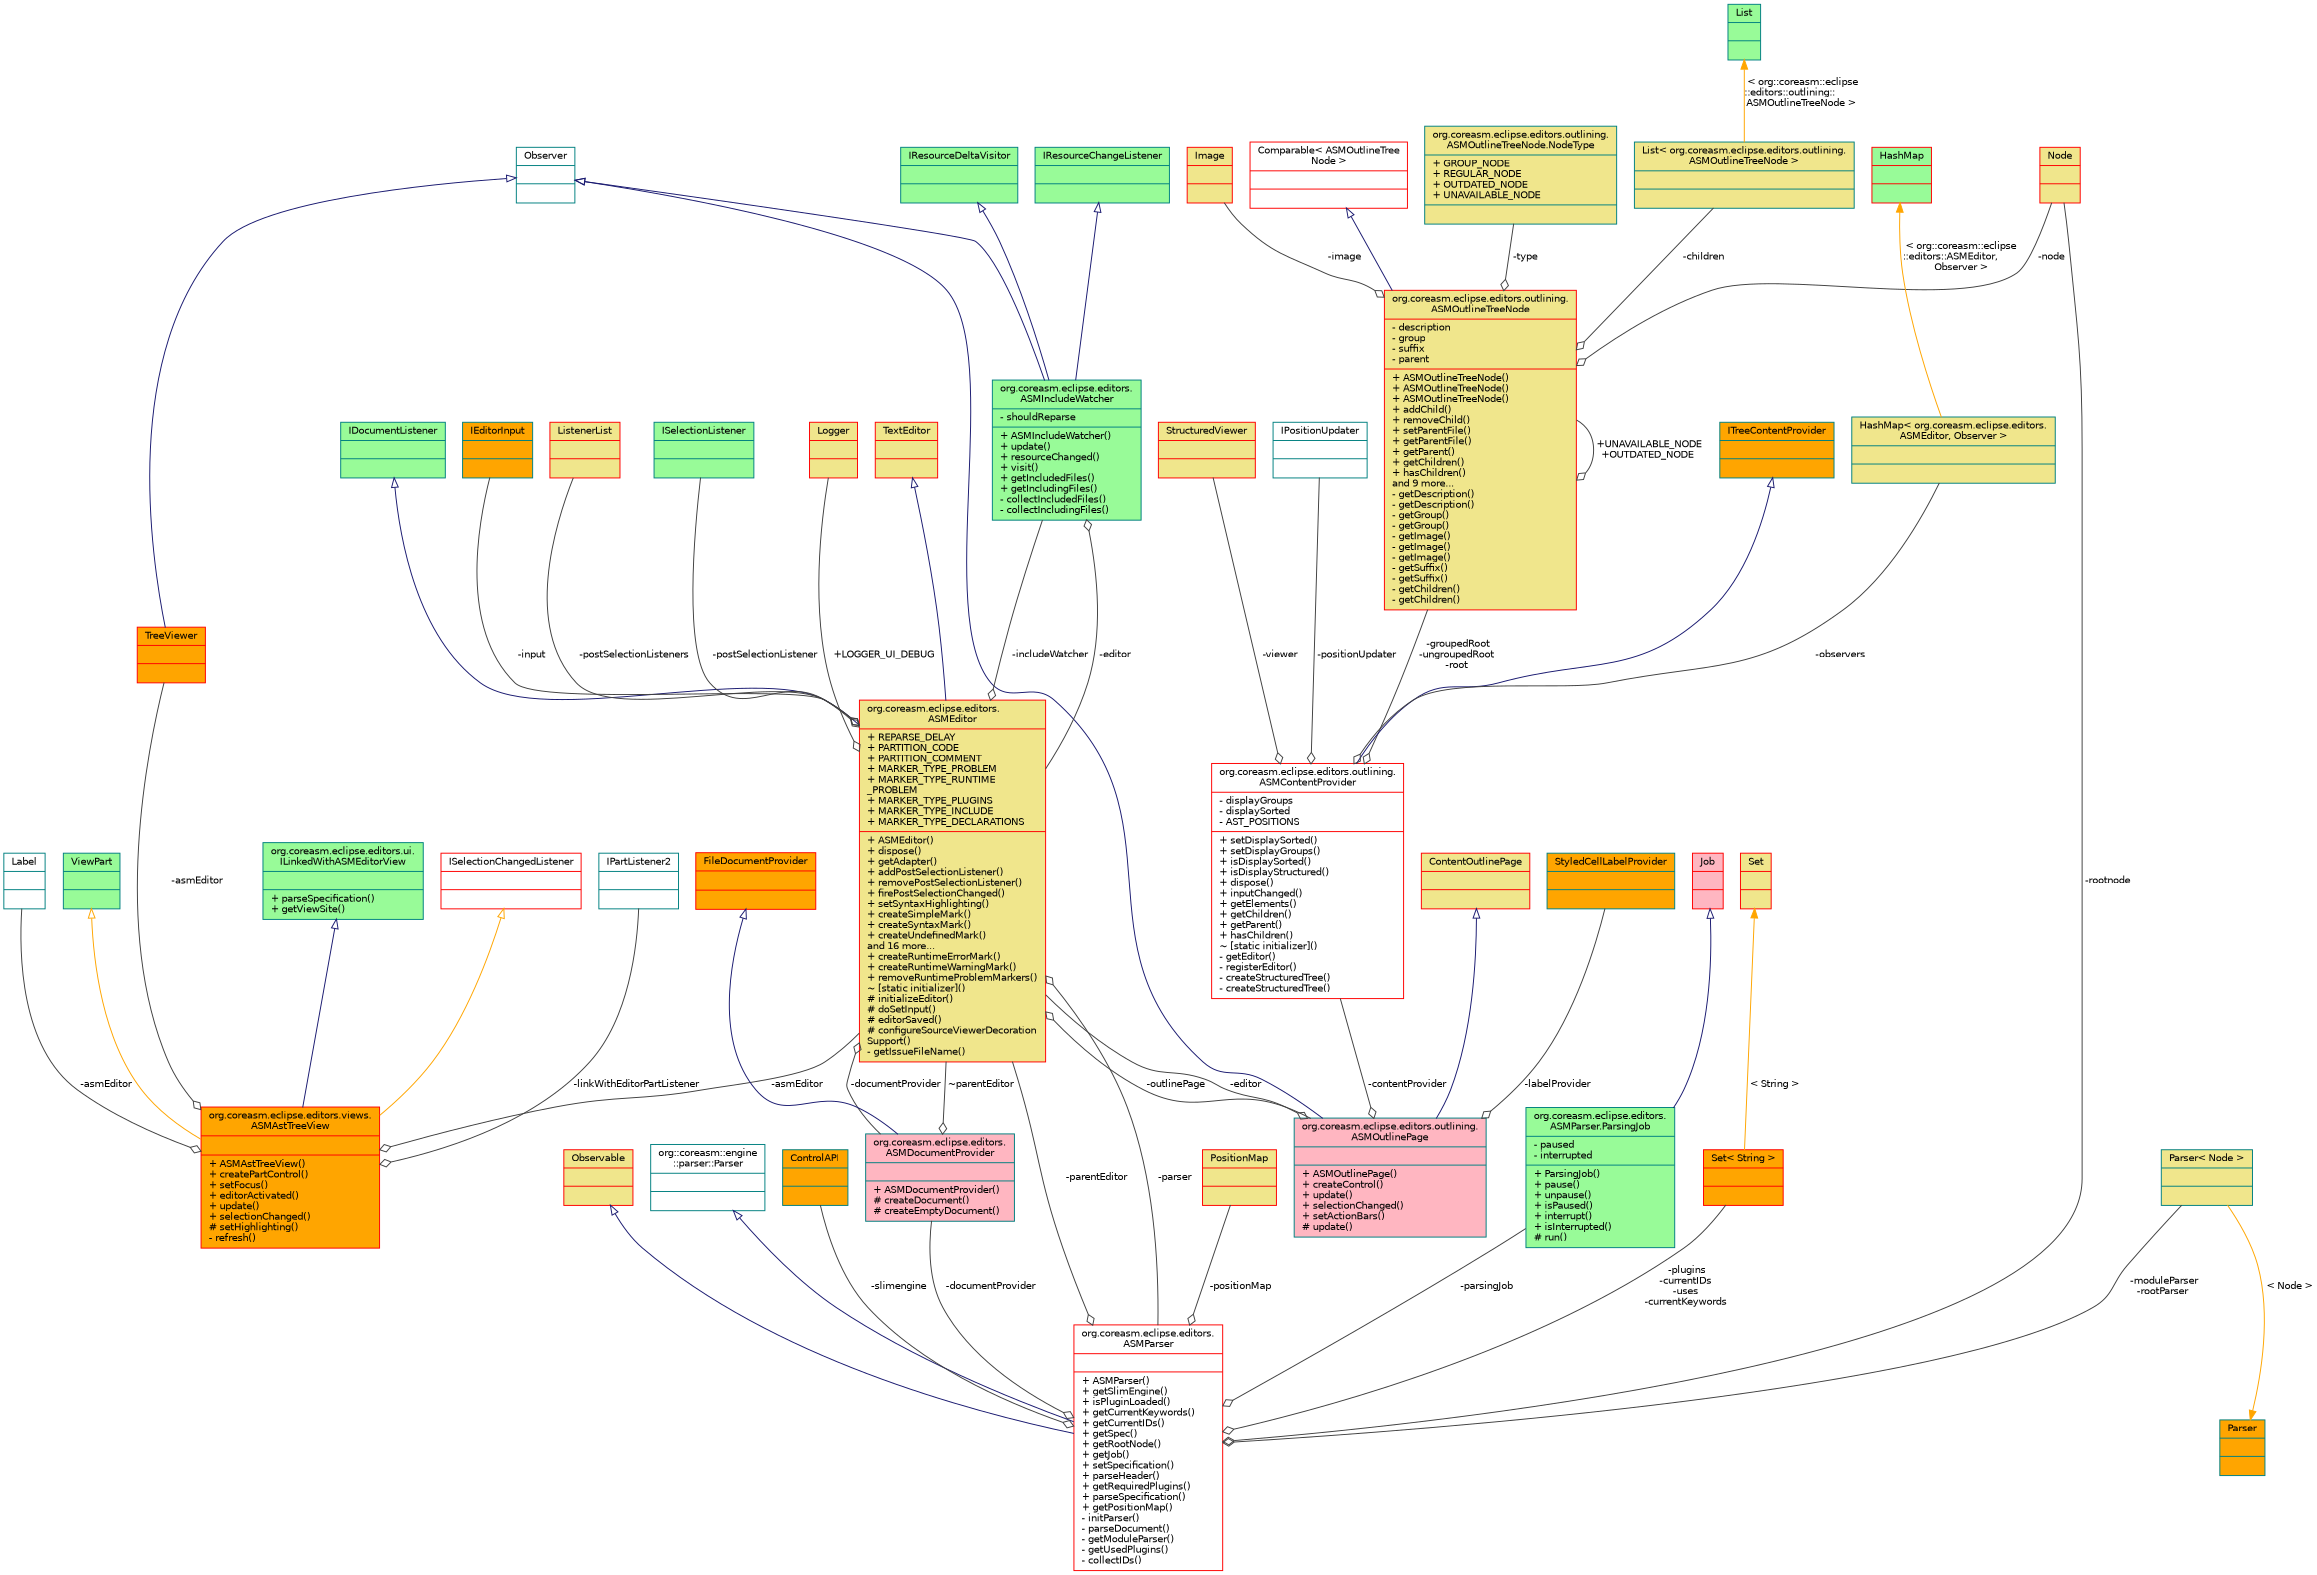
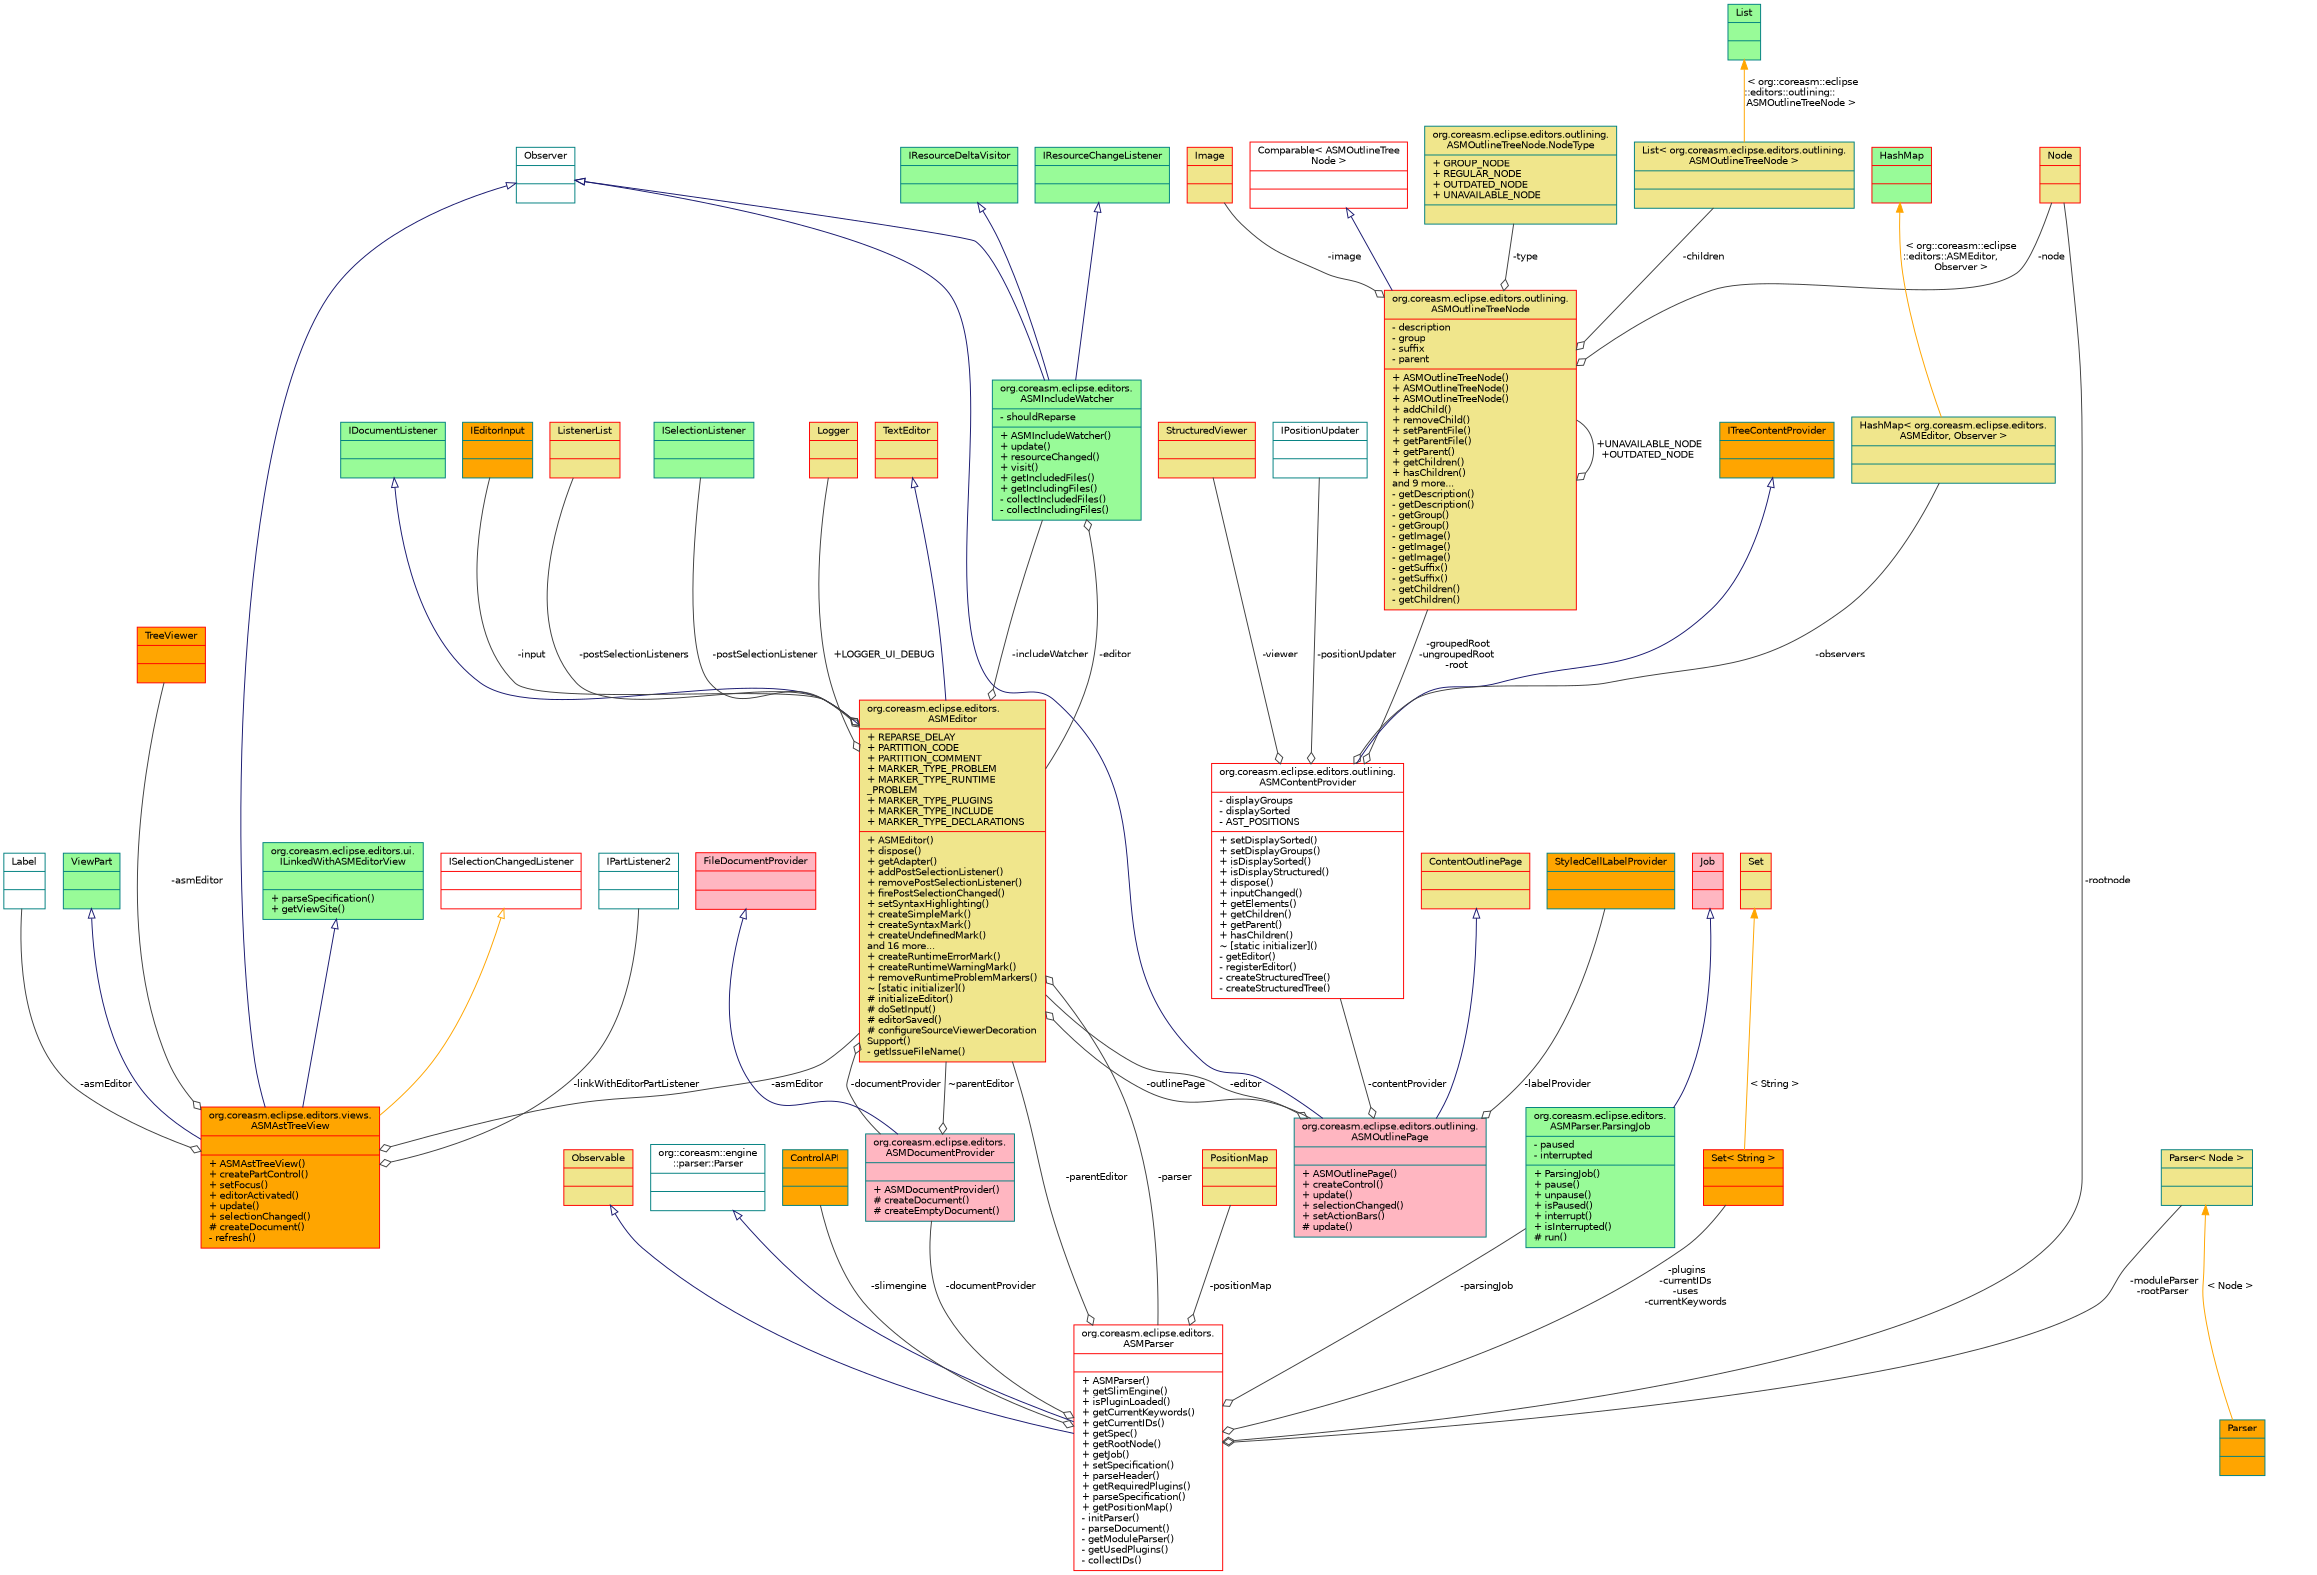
  digraph {
    node [color=teal fillcolor=khaki fontname=Helvetica fontsize=10 shape=record style=filled]
    edge [color=grey25 fontname=Helvetica fontsize=10 labelfontname=Helvetica labelfontsize=10 style=solid arrowhead=odiamond]
-   n1 [color=red fillcolor=orange fontcolor=black height=0.2 label="{org.coreasm.eclipse.editors.views.\lASMAstTreeView\n||+ ASMAstTreeView()\l+ createPartControl()\l+ setFocus()\l+ editorActivated()\l+ update()\l+ selectionChanged()\l# setHighlighting()\l- refresh()\l}" width=0.4]
+   n1 [color=red fillcolor=orange fontcolor=black height=0.2 label="{org.coreasm.eclipse.editors.views.\lASMAstTreeView\n||+ ASMAstTreeView()\l+ createPartControl()\l+ setFocus()\l+ editorActivated()\l+ update()\l+ selectionChanged()\l# createDocument()\l- refresh()\l}" width=0.4]
    n2 [fillcolor=palegreen height=0.2 label="{ViewPart\n||}" width=0.4]
    n3 [fillcolor=palegreen height=0.2 label="{org.coreasm.eclipse.editors.ui.\lILinkedWithASMEditorView\n||+ parseSpecification()\l+ getViewSite()\l}" width=0.4]
    n4 [color=red fillcolor=white height=0.2 label="{ISelectionChangedListener\n||}" width=0.4]
    n5 [fillcolor=white height=0.2 label="{Observer\n||}" width=0.4]
    n6 [fillcolor=palegreen height=0.2 label="{org.coreasm.eclipse.editors.\lASMIncludeWatcher\n|- shouldReparse\l|+ ASMIncludeWatcher()\l+ update()\l+ resourceChanged()\l+ visit()\l+ getIncludedFiles()\l+ getIncludingFiles()\l- collectIncludedFiles()\l- collectIncludingFiles()\l}" width=0.4]
    n7 [fillcolor=lightpink height=0.2 label="{org.coreasm.eclipse.editors.outlining.\lASMOutlinePage\n||+ ASMOutlinePage()\l+ createControl()\l+ update()\l+ selectionChanged()\l+ setActionBars()\l# update()\l}" width=0.4]
    n8 [color=red height=0.2 label="{org.coreasm.eclipse.editors.\lASMEditor\n|+ REPARSE_DELAY\l+ PARTITION_CODE\l+ PARTITION_COMMENT\l+ MARKER_TYPE_PROBLEM\l+ MARKER_TYPE_RUNTIME\l_PROBLEM\l+ MARKER_TYPE_PLUGINS\l+ MARKER_TYPE_INCLUDE\l+ MARKER_TYPE_DECLARATIONS\l|+ ASMEditor()\l+ dispose()\l+ getAdapter()\l+ addPostSelectionListener()\l+ removePostSelectionListener()\l+ firePostSelectionChanged()\l+ setSyntaxHighlighting()\l+ createSimpleMark()\l+ createSyntaxMark()\l+ createUndefinedMark()\land 16 more...\l+ createRuntimeErrorMark()\l+ createRuntimeWarningMark()\l+ removeRuntimeProblemMarkers()\l~ [static initializer]()\l# initializeEditor()\l# doSetInput()\l# editorSaved()\l# configureSourceViewerDecoration\lSupport()\l- getIssueFileName()\l}" width=0.4]
    n9 [color=red fillcolor=orange height=0.2 label="{TreeViewer\n||}" width=0.4]
    n10 [fillcolor=white height=0.2 label="{IPartListener2\n||}" width=0.4]
    n11 [fillcolor=lightpink height=0.2 label="{org.coreasm.eclipse.editors.\lASMDocumentProvider\n||+ ASMDocumentProvider()\l# createDocument()\l# createEmptyDocument()\l}" width=0.4]
    n12 [color=red fillcolor=white height=0.2 label="{org.coreasm.eclipse.editors.\lASMParser\n||+ ASMParser()\l+ getSlimEngine()\l+ isPluginLoaded()\l+ getCurrentKeywords()\l+ getCurrentIDs()\l+ getSpec()\l+ getRootNode()\l+ getJob()\l+ setSpecification()\l+ parseHeader()\l+ getRequiredPlugins()\l+ parseSpecification()\l+ getPositionMap()\l- initParser()\l- parseDocument()\l- getModuleParser()\l- getUsedPlugins()\l- collectIDs()\l}" width=0.4]
    n13 [color=red height=0.2 label="{TextEditor\n||}" width=0.4]
    n14 [fillcolor=palegreen height=0.2 label="{IDocumentListener\n||}" width=0.4]
    n15 [fillcolor=orange height=0.2 label="{IEditorInput\n||}" width=0.4]
    n16 [color=red height=0.2 label="{ListenerList\n||}" width=0.4]
    n17 [fillcolor=palegreen height=0.2 label="{ISelectionListener\n||}" width=0.4]
-   n18 [color=red fillcolor=orange height=0.2 label="{FileDocumentProvider\n||}" width=0.4]
+   n18 [color=red fillcolor=lightpink height=0.2 label="{FileDocumentProvider\n||}" width=0.4]
    n19 [color=red height=0.2 label="{Logger\n||}" width=0.4]
    n20 [fillcolor=palegreen height=0.2 label="{IResourceChangeListener\n||}" width=0.4]
    n21 [fillcolor=palegreen height=0.2 label="{IResourceDeltaVisitor\n||}" width=0.4]
    n22 [color=red height=0.2 label="{Observable\n||}" width=0.4]
    n23 [fillcolor=white height=0.2 label="{org::coreasm::engine\l::parser::Parser\n||}" width=0.4]
    n24 [fillcolor=orange height=0.2 label="{ControlAPI\n||}" width=0.4]
    n25 [color=red height=0.2 label="{Node\n||}" width=0.4]
    n26 [color=red height=0.2 label="{org.coreasm.eclipse.editors.outlining.\lASMOutlineTreeNode\n|- description\l- group\l- suffix\l- parent\l|+ ASMOutlineTreeNode()\l+ ASMOutlineTreeNode()\l+ ASMOutlineTreeNode()\l+ addChild()\l+ removeChild()\l+ setParentFile()\l+ getParentFile()\l+ getParent()\l+ getChildren()\l+ hasChildren()\land 9 more...\l- getDescription()\l- getDescription()\l- getGroup()\l- getGroup()\l- getImage()\l- getImage()\l- getImage()\l- getSuffix()\l- getSuffix()\l- getChildren()\l- getChildren()\l}" width=0.4]
    n27 [color=red fillcolor=white height=0.2 label="{org.coreasm.eclipse.editors.outlining.\lASMContentProvider\n|- displayGroups\l- displaySorted\l- AST_POSITIONS\l|+ setDisplaySorted()\l+ setDisplayGroups()\l+ isDisplaySorted()\l+ isDisplayStructured()\l+ dispose()\l+ inputChanged()\l+ getElements()\l+ getChildren()\l+ getParent()\l+ hasChildren()\l~ [static initializer]()\l- getEditor()\l- registerEditor()\l- createStructuredTree()\l- createStructuredTree()\l}" width=0.4]
    n28 [fillcolor=palegreen height=0.2 label="{org.coreasm.eclipse.editors.\lASMParser.ParsingJob\n|- paused\l- interrupted\l|+ ParsingJob()\l+ pause()\l+ unpause()\l+ isPaused()\l+ interrupt()\l+ isInterrupted()\l# run()\l}" width=0.4]
    n29 [color=red fillcolor=lightpink height=0.2 label="{Job\n||}" width=0.4]
    n30 [color=red fillcolor=orange height=0.2 label="{Set\< String \>\n||}" width=0.4]
    n31 [color=red height=0.2 label="{Set\n||}" width=0.4]
    n32 [color=red height=0.2 label="{PositionMap\n||}" width=0.4]
    n33 [height=0.2 label="{Parser\< Node \>\n||}" width=0.4]
    n34 [fillcolor=orange height=0.2 label="{Parser\n||}" width=0.4]
    n35 [color=red height=0.2 label="{ContentOutlinePage\n||}" width=0.4]
    n36 [fillcolor=orange height=0.2 label="{ITreeContentProvider\n||}" width=0.4]
    n37 [color=red height=0.2 label="{StructuredViewer\n||}" width=0.4]
    n38 [height=0.2 label="{HashMap\< org.coreasm.eclipse.editors.\lASMEditor, Observer \>\n||}" width=0.4]
    n39 [color=red fillcolor=palegreen height=0.2 label="{HashMap\n||}" width=0.4]
    n40 [color=red fillcolor=white height=0.2 label="{Comparable\< ASMOutlineTree\lNode \>\n||}" width=0.4]
    n41 [height=0.2 label="{org.coreasm.eclipse.editors.outlining.\lASMOutlineTreeNode.NodeType\n|+ GROUP_NODE\l+ REGULAR_NODE\l+ OUTDATED_NODE\l+ UNAVAILABLE_NODE\l|}" width=0.4]
    n42 [height=0.2 label="{List\< org.coreasm.eclipse.editors.outlining.\lASMOutlineTreeNode \>\n||}" width=0.4]
    n43 [fillcolor=palegreen height=0.2 label="{List\n||}" width=0.4]
    n44 [color=red height=0.2 label="{Image\n||}" width=0.4]
    n45 [fillcolor=white height=0.2 label="{IPositionUpdater\n||}" width=0.4]
    n46 [fillcolor=orange height=0.2 label="{StyledCellLabelProvider\n||}" width=0.4]
    n47 [fillcolor=white height=0.2 label="{Label\n||}" width=0.4]
-   n2 -> n1 [arrowtail=onormal color=orange dir=back arrowhead=""]
+   n2 -> n1 [arrowtail=onormal color=midnightblue dir=back arrowhead=""]
    n3 -> n1 [arrowtail=onormal color=midnightblue dir=back arrowhead=""]
    n4 -> n1 [arrowtail=onormal color=orange dir=back arrowhead=""]
-   n5 -> n9 [arrowtail=onormal color=midnightblue dir=back arrowhead=""]
+   n5 -> n1 [arrowtail=onormal color=midnightblue dir=back arrowhead=""]
    n5 -> n6 [arrowtail=onormal color=midnightblue dir=back arrowhead=""]
    n5 -> n7 [arrowtail=onormal color=midnightblue dir=back arrowhead=""]
    n6 -> n8 [label=" -includeWatcher"]
    n7 -> n8 [label=" -outlinePage"]
    n8 -> n1 [label=" -asmEditor"]
    n8 -> n6 [label=" -editor"]
    n8 -> n7 [label=" -editor"]
    n8 -> n11 [label=" ~parentEditor"]
    n8 -> n12 [label=" -parentEditor"]
    n9 -> n1 [label=" -asmEditor"]
    n10 -> n1 [label=" -linkWithEditorPartListener"]
    n11 -> n8 [label=" -documentProvider"]
    n11 -> n12 [label=" -documentProvider"]
    n12 -> n8 [label=" -parser"]
    n13 -> n8 [arrowtail=onormal color=midnightblue dir=back arrowhead=""]
    n14 -> n8 [arrowtail=onormal color=midnightblue dir=back arrowhead=""]
    n15 -> n8 [label=" -input"]
    n16 -> n8 [label=" -postSelectionListeners"]
    n17 -> n8 [label=" -postSelectionListener"]
    n18 -> n11 [arrowtail=onormal color=midnightblue dir=back arrowhead=""]
    n19 -> n8 [label=" +LOGGER_UI_DEBUG"]
    n20 -> n6 [arrowtail=onormal color=midnightblue dir=back arrowhead=""]
    n21 -> n6 [arrowtail=onormal color=midnightblue dir=back arrowhead=""]
    n22 -> n12 [arrowtail=onormal color=midnightblue dir=back arrowhead=""]
    n23 -> n12 [arrowtail=onormal color=midnightblue dir=back arrowhead=""]
    n24 -> n12 [label=" -slimengine"]
    n25 -> n12 [label=" -rootnode"]
    n25 -> n26 [label=" -node"]
    n26 -> n26 [label=" +UNAVAILABLE_NODE\n+OUTDATED_NODE"]
    n26 -> n27 [label=" -groupedRoot\n-ungroupedRoot\n-root"]
    n27 -> n7 [label=" -contentProvider"]
    n28 -> n12 [label=" -parsingJob"]
    n29 -> n28 [arrowtail=onormal color=midnightblue dir=back arrowhead=""]
    n30 -> n12 [label=" -plugins\n-currentIDs\n-uses\n-currentKeywords"]
    n31 -> n30 [color=orange dir=back label=" \< String \>" arrowhead=""]
    n32 -> n12 [label=" -positionMap"]
    n33 -> n12 [label=" -moduleParser\n-rootParser"]
-   n34 -> n33 [color=orange dir=back label=" \< Node \>" arrowhead=""]
+   n33 -> n34 [color=orange dir=back label=" \< Node \>" arrowhead=""]
    n35 -> n7 [arrowtail=onormal color=midnightblue dir=back arrowhead=""]
    n36 -> n27 [arrowtail=onormal color=midnightblue dir=back arrowhead=""]
    n37 -> n27 [label=" -viewer"]
    n38 -> n27 [label=" -observers"]
    n39 -> n38 [color=orange dir=back label=" \< org::coreasm::eclipse\l::editors::ASMEditor,\l Observer \>" arrowhead=""]
    n40 -> n26 [arrowtail=onormal color=midnightblue dir=back arrowhead=""]
    n41 -> n26 [label=" -type"]
    n42 -> n26 [label=" -children"]
    n43 -> n42 [color=orange dir=back label=" \< org::coreasm::eclipse\l::editors::outlining::\lASMOutlineTreeNode \>" arrowhead=""]
    n44 -> n26 [label=" -image"]
    n45 -> n27 [label=" -positionUpdater"]
    n46 -> n7 [label=" -labelProvider"]
    n47 -> n1 [label=" -asmEditor"]
  }
